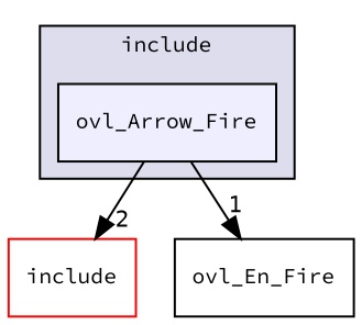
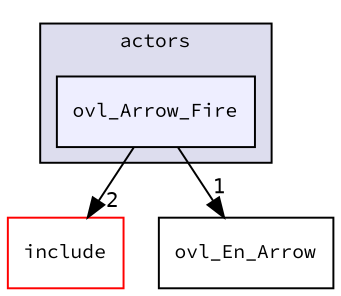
  digraph {
    compound=true
    fontname="Source Code Pro"
    node [fontname="Source Code Pro" fontsize=10 shape=box style=filled]
    edge [fontname="Source Code Pro" labeldistance=1.5 labelfontname=Helvetica labelfontsize=10]
    n1 [fillcolor="#eeeeff" label=ovl_Arrow_Fire pencolor=black]
    n2 [color=red fillcolor=white label=include]
-   n3 [label=ovl_En_Fire style=""]
+   n3 [label=ovl_En_Arrow style=""]
    subgraph cluster_1 {
      bgcolor="#ddddee"
      fontsize=10
-     label=include
+     label=actors
      pencolor=black
      n1
    }
    n1 -> n2 [headlabel=2]
    n1 -> n3 [headlabel=1]
  }
